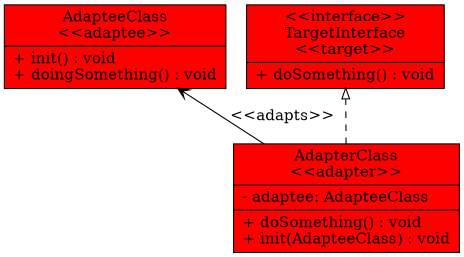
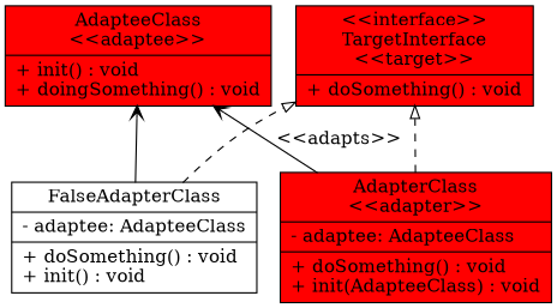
  digraph {
    rankdir=BT
    node [shape=record fillcolor=red style=filled]
    edge [arrowhead=vee]
+   n1 [label="{FalseAdapterClass| - adaptee: AdapteeClass\l|+ doSomething() : void\l+ init() : void\l}" fillcolor="" style=""]
    n2 [label="{AdapteeClass\n\<\<adaptee\>\>|+ init() : void\l+ doingSomething() : void\l}"]
    n3 [label="{\<\<interface\>\>\nTargetInterface\n\<\<target\>\>| + doSomething() : void\l}"]
    n4 [label="{AdapterClass\n\<\<adapter\>\>|- adaptee: AdapteeClass\l|+ doSomething() : void\l+ init(AdapteeClass) : void\l}"]
+   n1 -> n2
+   n1 -> n3 [arrowhead=empty style=dashed]
    n4 -> n2 [label="\<\<adapts\>\>"]
    n4 -> n3 [arrowhead=empty style=dashed]
  }
